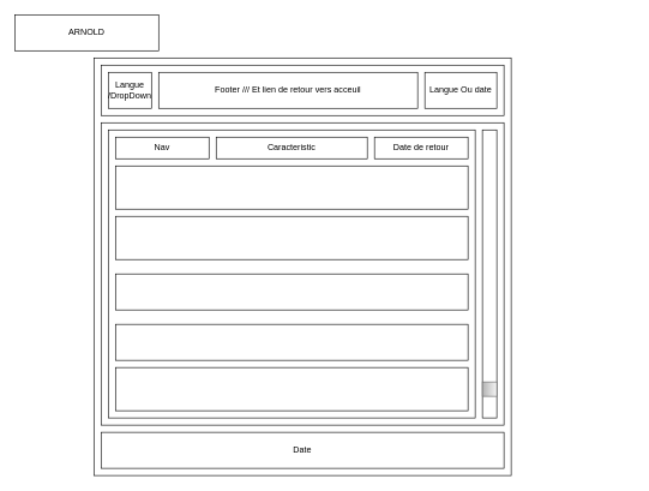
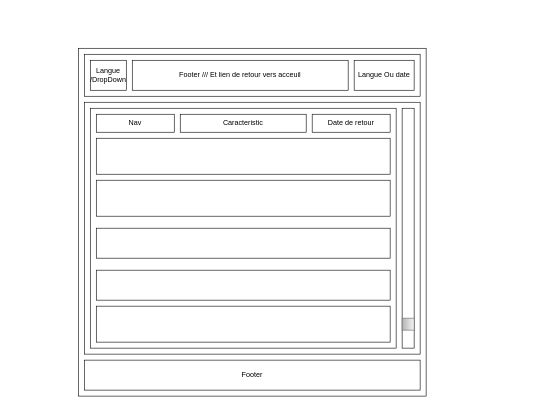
  <mxCell id="0" />
  <mxCell id="1" parent="0" />
  <mxCell id="2" value="" style="whiteSpace=wrap;html=1;aspect=fixed;" parent="1" vertex="1"><mxGeometry x="130" y="80" width="580" height="580" as="geometry" /></mxCell>
  <mxCell id="3" value="" style="rounded=0;whiteSpace=wrap;html=1;" parent="1" vertex="1"><mxGeometry x="140" y="90" width="560" height="70" as="geometry" /></mxCell>
  <mxCell id="4" value="Footer /// Et lien de retour vers acceuil" style="rounded=0;whiteSpace=wrap;html=1;" parent="1" vertex="1"><mxGeometry x="220" y="100" width="360" height="50" as="geometry" /></mxCell>
  <mxCell id="5" value="Langue /DropDown" style="rounded=0;whiteSpace=wrap;html=1;" parent="1" vertex="1"><mxGeometry x="150" y="100" width="60" height="50" as="geometry" /></mxCell>
  <mxCell id="6" value="Langue Ou date" style="rounded=0;whiteSpace=wrap;html=1;" parent="1" vertex="1"><mxGeometry x="590" y="100" width="100" height="50" as="geometry" /></mxCell>
  <mxCell id="7" value="" style="rounded=0;whiteSpace=wrap;html=1;" parent="1" vertex="1"><mxGeometry x="140" y="170" width="560" height="420" as="geometry" /></mxCell>
- <mxCell id="8" value="Date" style="rounded=0;whiteSpace=wrap;html=1;" parent="1" vertex="1"><mxGeometry x="140" y="600" width="560" height="50" as="geometry" /></mxCell>
+ <mxCell id="8" value="Footer" style="rounded=0;whiteSpace=wrap;html=1;" parent="1" vertex="1"><mxGeometry x="140" y="600" width="560" height="50" as="geometry" /></mxCell>
  <mxCell id="9" value="" style="rounded=0;whiteSpace=wrap;html=1;rotation=90;" parent="1" vertex="1"><mxGeometry x="480" y="370" width="400" height="20" as="geometry" /></mxCell>
  <mxCell id="10" value="" style="rounded=0;whiteSpace=wrap;html=1;rotation=90;fillColor=#f5f5f5;gradientColor=#b3b3b3;strokeColor=#666666;" parent="1" vertex="1"><mxGeometry x="670" y="530" width="20" height="20" as="geometry" /></mxCell>
  <mxCell id="11" value="" style="rounded=0;whiteSpace=wrap;html=1;" parent="1" vertex="1"><mxGeometry x="150" y="180" width="510" height="400" as="geometry" /></mxCell>
  <mxCell id="12" value="Nav" style="rounded=0;whiteSpace=wrap;html=1;" parent="1" vertex="1"><mxGeometry x="160" y="190" width="130" height="30" as="geometry" /></mxCell>
  <mxCell id="13" value="Caracteristic" style="rounded=0;whiteSpace=wrap;html=1;" parent="1" vertex="1"><mxGeometry x="300" y="190" width="210" height="30" as="geometry" /></mxCell>
  <mxCell id="14" value="Date de retour" style="rounded=0;whiteSpace=wrap;html=1;" parent="1" vertex="1"><mxGeometry x="520" y="190" width="130" height="30" as="geometry" /></mxCell>
  <mxCell id="15" value="" style="rounded=0;whiteSpace=wrap;html=1;" parent="1" vertex="1"><mxGeometry x="160" y="230" width="490" height="60" as="geometry" /></mxCell>
  <mxCell id="16" value="" style="rounded=0;whiteSpace=wrap;html=1;" parent="1" vertex="1"><mxGeometry x="160" y="300" width="490" height="60" as="geometry" /></mxCell>
  <mxCell id="17" value="" style="rounded=0;whiteSpace=wrap;html=1;" parent="1" vertex="1"><mxGeometry x="160" y="380" width="490" height="50" as="geometry" /></mxCell>
  <mxCell id="18" value="" style="rounded=0;whiteSpace=wrap;html=1;" parent="1" vertex="1"><mxGeometry x="160" y="450" width="490" height="50" as="geometry" /></mxCell>
  <mxCell id="19" value="" style="rounded=0;whiteSpace=wrap;html=1;" parent="1" vertex="1"><mxGeometry x="160" y="510" width="490" height="60" as="geometry" /></mxCell>
- <mxCell id="20" value="ARNOLD" style="rounded=0;whiteSpace=wrap;html=1;" parent="1" vertex="1"><mxGeometry x="20" y="20" width="200" height="50" as="geometry" /></mxCell>
